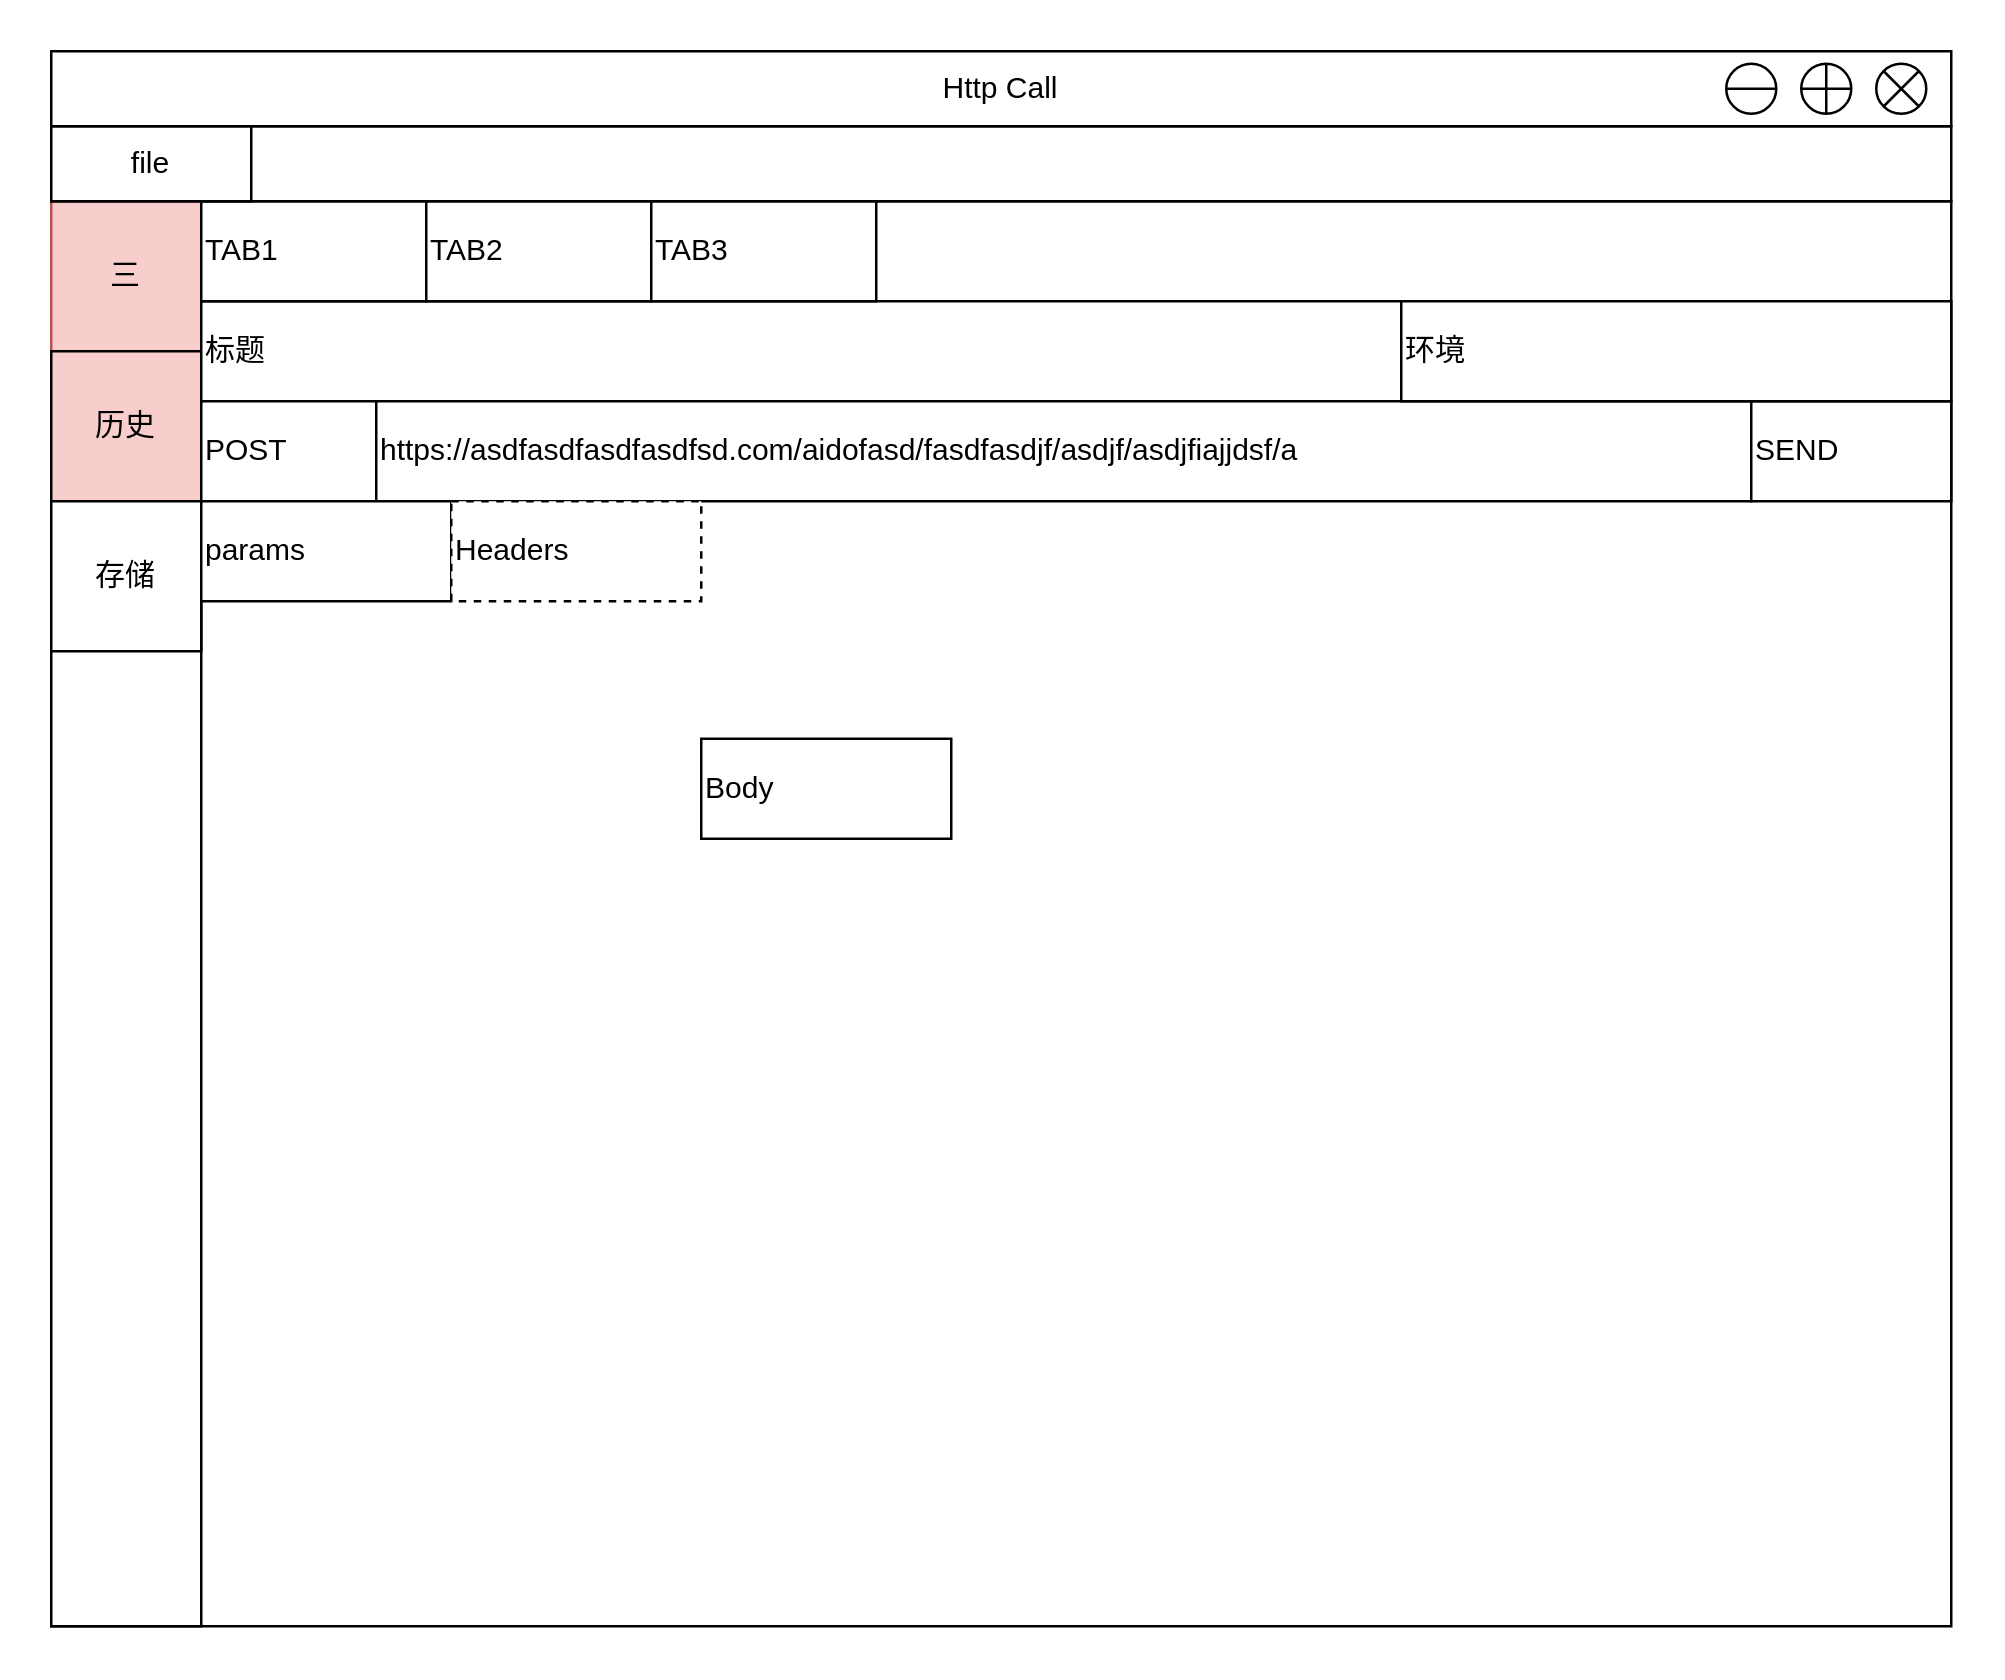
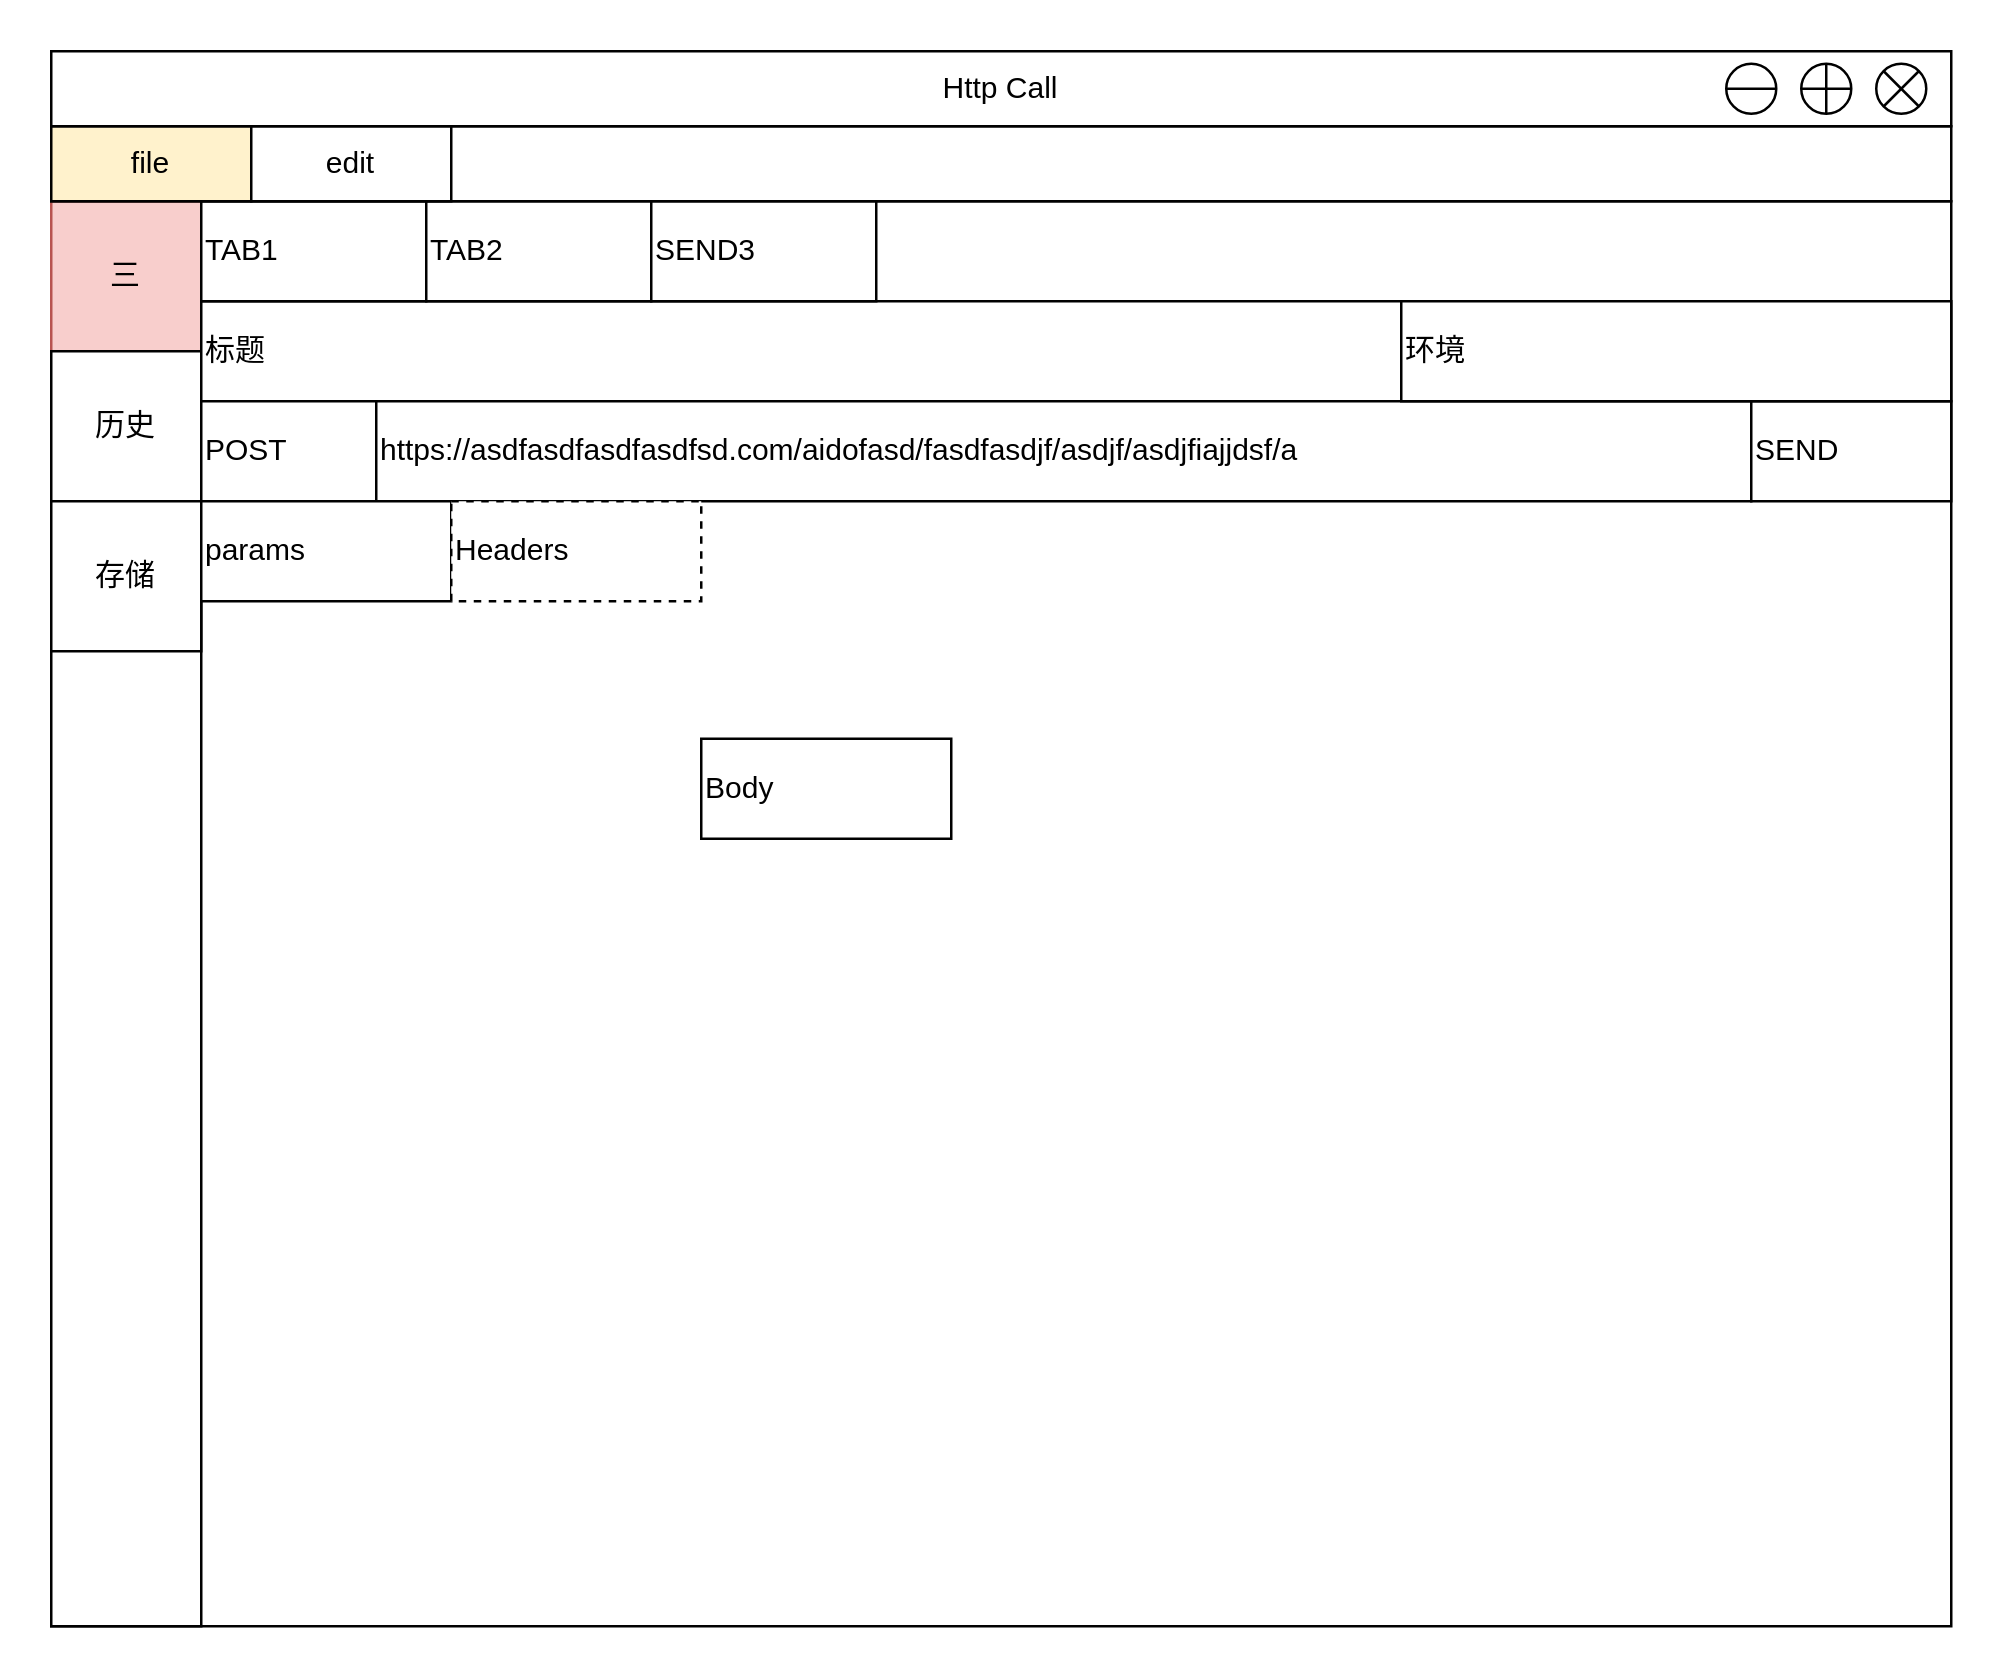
  <mxCell id="0" />
  <mxCell id="1" parent="0" />
  <mxCell id="2" value="" style="rounded=0;whiteSpace=wrap;html=1;" vertex="1" parent="1"><mxGeometry x="20" y="80" width="760" height="570" as="geometry" /></mxCell>
  <mxCell id="3" value="" style="rounded=0;whiteSpace=wrap;html=1;" vertex="1" parent="1"><mxGeometry x="20" y="80" width="60" height="570" as="geometry" /></mxCell>
  <mxCell id="4" value="三" style="rounded=0;whiteSpace=wrap;html=1;fillColor=#f8cecc;strokeColor=#b85450;" vertex="1" parent="1"><mxGeometry x="20" y="80" width="60" height="60" as="geometry" /></mxCell>
- <mxCell id="5" value="历史" style="rounded=0;whiteSpace=wrap;html=1;fillColor=#f8cecc;" vertex="1" parent="1"><mxGeometry x="20" y="140" width="60" height="60" as="geometry" /></mxCell>
+ <mxCell id="5" value="历史" style="rounded=0;whiteSpace=wrap;html=1;" vertex="1" parent="1"><mxGeometry x="20" y="140" width="60" height="60" as="geometry" /></mxCell>
  <mxCell id="6" value="存储" style="rounded=0;whiteSpace=wrap;html=1;" vertex="1" parent="1"><mxGeometry x="20" y="200" width="60" height="60" as="geometry" /></mxCell>
  <mxCell id="7" value="标题" style="rounded=0;whiteSpace=wrap;html=1;align=left;" vertex="1" parent="1"><mxGeometry x="80" y="120" width="480" height="40" as="geometry" /></mxCell>
  <mxCell id="8" value="POST" style="rounded=0;whiteSpace=wrap;html=1;align=left;" vertex="1" parent="1"><mxGeometry x="80" y="160" width="70" height="40" as="geometry" /></mxCell>
  <mxCell id="9" value="https://asdfasdfasdfasdfsd.com/aidofasd/fasdfasdjf/asdjf/asdjfiajjdsf/a" style="rounded=0;whiteSpace=wrap;html=1;align=left;" vertex="1" parent="1"><mxGeometry x="150" y="160" width="550" height="40" as="geometry" /></mxCell>
  <mxCell id="10" value="SEND" style="rounded=0;whiteSpace=wrap;html=1;align=left;" vertex="1" parent="1"><mxGeometry x="700" y="160" width="80" height="40" as="geometry" /></mxCell>
  <mxCell id="11" value="TAB1" style="rounded=0;whiteSpace=wrap;html=1;align=left;" vertex="1" parent="1"><mxGeometry x="80" y="80" width="90" height="40" as="geometry" /></mxCell>
  <mxCell id="12" value="TAB2" style="rounded=0;whiteSpace=wrap;html=1;align=left;" vertex="1" parent="1"><mxGeometry x="170" y="80" width="90" height="40" as="geometry" /></mxCell>
- <mxCell id="13" value="TAB3" style="rounded=0;whiteSpace=wrap;html=1;align=left;" vertex="1" parent="1"><mxGeometry x="260" y="80" width="90" height="40" as="geometry" /></mxCell>
+ <mxCell id="13" value="SEND3" style="rounded=0;whiteSpace=wrap;html=1;align=left;" vertex="1" parent="1"><mxGeometry x="260" y="80" width="90" height="40" as="geometry" /></mxCell>
  <mxCell id="14" value="环境" style="rounded=0;whiteSpace=wrap;html=1;align=left;" vertex="1" parent="1"><mxGeometry x="560" y="120" width="220" height="40" as="geometry" /></mxCell>
  <mxCell id="15" value="params" style="rounded=0;whiteSpace=wrap;html=1;align=left;" vertex="1" parent="1"><mxGeometry x="80" y="200" width="100" height="40" as="geometry" /></mxCell>
  <mxCell id="16" value="Headers" style="rounded=0;whiteSpace=wrap;html=1;align=left;dashed=1;" vertex="1" parent="1"><mxGeometry x="180" y="200" width="100" height="40" as="geometry" /></mxCell>
  <mxCell id="17" value="Body" style="rounded=0;whiteSpace=wrap;html=1;align=left;" vertex="1" parent="1"><mxGeometry x="280" y="295" width="100" height="40" as="geometry" /></mxCell>
  <mxCell id="18" value="" style="rounded=0;whiteSpace=wrap;html=1;" vertex="1" parent="1"><mxGeometry x="20" y="50" width="760" height="30" as="geometry" /></mxCell>
- <mxCell id="19" value="file" style="rounded=0;whiteSpace=wrap;html=1;" vertex="1" parent="1"><mxGeometry x="20" y="50" width="80" height="30" as="geometry" /></mxCell>
+ <mxCell id="19" value="file" style="rounded=0;whiteSpace=wrap;html=1;fillColor=#fff2cc;" vertex="1" parent="1"><mxGeometry x="20" y="50" width="80" height="30" as="geometry" /></mxCell>
+ <mxCell id="20" value="edit" style="rounded=0;whiteSpace=wrap;html=1;" vertex="1" parent="1"><mxGeometry x="100" y="50" width="80" height="30" as="geometry" /></mxCell>
  <mxCell id="21" value="Http Call" style="rounded=0;whiteSpace=wrap;html=1;" vertex="1" parent="1"><mxGeometry x="20" y="20" width="760" height="30" as="geometry" /></mxCell>
  <mxCell id="22" value="" style="shape=sumEllipse;perimeter=ellipsePerimeter;whiteSpace=wrap;html=1;backgroundOutline=1;" vertex="1" parent="1"><mxGeometry x="750" y="25" width="20" height="20" as="geometry" /></mxCell>
  <mxCell id="23" value="" style="shape=orEllipse;perimeter=ellipsePerimeter;whiteSpace=wrap;html=1;backgroundOutline=1;" vertex="1" parent="1"><mxGeometry x="720" y="25" width="20" height="20" as="geometry" /></mxCell>
  <mxCell id="24" value="" style="shape=lineEllipse;perimeter=ellipsePerimeter;whiteSpace=wrap;html=1;backgroundOutline=1;" vertex="1" parent="1"><mxGeometry x="690" y="25" width="20" height="20" as="geometry" /></mxCell>
